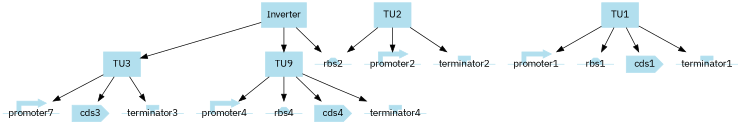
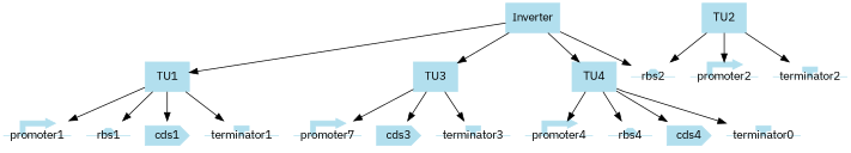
  digraph {
    fontname="IBM Plex Sans"
    node [color=lightblue2 fontname="IBM Plex Sans" shape=box style=filled]
    edge [fontname="IBM Plex Sans"]
    Inverter
    TU1
    TU3
-   TU4 [label=TU9]
+   TU4
    rbs2 [shape=utr]
    promoter1 [shape=promoter]
    rbs1 [shape=utr]
    cds1 [shape=cds]
    terminator1 [shape=terminator]
    promoter2 [shape=promoter]
    TU2
    terminator2 [shape=terminator]
    n13 [label=promoter7 shape=promoter]
    cds3 [shape=cds]
    terminator3 [shape=terminator]
    promoter4 [shape=promoter]
    rbs4 [shape=utr]
    cds4 [shape=cds]
-   terminator4 [shape=terminator]
+   terminator4 [shape=terminator label=terminator0]
+   Inverter -> TU1
    Inverter -> TU3
    Inverter -> TU4
    Inverter -> rbs2
    TU1 -> promoter1
    TU1 -> rbs1
    TU1 -> cds1
    TU1 -> terminator1
    TU3 -> n13
    TU3 -> cds3
    TU3 -> terminator3
    TU4 -> promoter4
    TU4 -> rbs4
    TU4 -> cds4
    TU4 -> terminator4
    TU2 -> rbs2
    TU2 -> promoter2
    TU2 -> terminator2
  }
